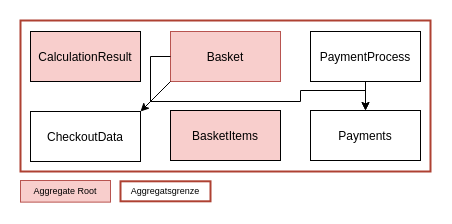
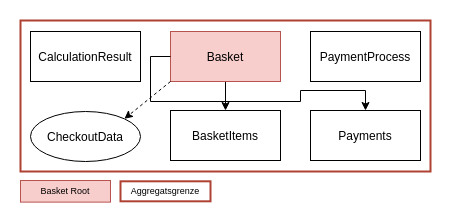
  <mxCell id="0" />
  <mxCell id="1" parent="0" />
  <mxCell id="2" value="Aggregatsgrenze" style="text;align=center;verticalAlign=middle;rounded=0;fontSize=9;fontStyle=0;fillColor=default;" vertex="1" parent="1"><mxGeometry x="120" y="180" width="90" height="20" as="geometry" /></mxCell>
  <mxCell id="3" value="" style="rounded=0;whiteSpace=wrap;html=1;fillColor=default;strokeColor=#ae4132;strokeWidth=2;" vertex="1" parent="1"><mxGeometry x="20" y="20" width="410" height="151" as="geometry" /></mxCell>
+ <mxCell id="4" style="edgeStyle=orthogonalEdgeStyle;rounded=0;orthogonalLoop=1;jettySize=auto;html=1;fontColor=#000000;strokeColor=#000000;" edge="1" parent="1" source="5" target="7"><mxGeometry relative="1" as="geometry" /></mxCell>
  <mxCell id="5" value="Basket" style="strokeColor=#b85450;fillColor=#f8cecc;" vertex="1" parent="1"><mxGeometry x="170" y="31" width="110" height="50" as="geometry" /></mxCell>
- <mxCell id="6" value="CalculationResult" style="fillColor=#f8cecc;" vertex="1" parent="1"><mxGeometry x="30" y="31" width="110" height="50" as="geometry" /></mxCell>
- <mxCell id="7" value="BasketItems" style="strokeColor=#000000;fillColor=#f8cecc;fontColor=#000000;" vertex="1" parent="1"><mxGeometry x="170" y="110" width="110" height="50" as="geometry" /></mxCell>
- <mxCell id="8" style="edgeStyle=orthogonalEdgeStyle;rounded=0;orthogonalLoop=1;jettySize=auto;html=1;fontColor=#000000;strokeColor=#000000;" edge="1" parent="1" source="9" target="10"><mxGeometry relative="1" as="geometry" /></mxCell>
+ <mxCell id="6" value="CalculationResult" style="" vertex="1" parent="1"><mxGeometry x="30" y="31" width="110" height="50" as="geometry" /></mxCell>
+ <mxCell id="7" value="BasketItems" style="strokeColor=#000000;fillColor=#FFFFFF;fontColor=#000000;" vertex="1" parent="1"><mxGeometry x="170" y="110" width="110" height="50" as="geometry" /></mxCell>
  <mxCell id="9" value="PaymentProcess" style="" vertex="1" parent="1"><mxGeometry x="310" y="31" width="110" height="50" as="geometry" /></mxCell>
  <mxCell id="10" value="Payments" style="strokeColor=#000000;fillColor=#FFFFFF;fontColor=#000000;" vertex="1" parent="1"><mxGeometry x="310" y="110" width="110" height="50" as="geometry" /></mxCell>
  <mxCell id="11" value="" style="strokeColor=#b85450;fillColor=#f8cecc;" vertex="1" parent="1"><mxGeometry x="20" y="180" width="90" height="21.62" as="geometry" /></mxCell>
- <mxCell id="12" value="Aggregate Root" style="text;strokeColor=none;fillColor=none;align=center;verticalAlign=middle;rounded=0;fontColor=#000000;fontSize=9;" vertex="1" parent="1"><mxGeometry x="30" y="183.56" width="70" height="14.5" as="geometry" /></mxCell>
+ <mxCell id="12" value="Basket Root" style="text;strokeColor=none;fillColor=none;align=center;verticalAlign=middle;rounded=0;fontColor=#000000;fontSize=9;" vertex="1" parent="1"><mxGeometry x="30" y="183.56" width="70" height="14.5" as="geometry" /></mxCell>
  <mxCell id="13" value="" style="rounded=0;whiteSpace=wrap;html=1;fillColor=none;strokeColor=#ae4132;strokeWidth=2;" vertex="1" parent="1"><mxGeometry x="120" y="180.81" width="90" height="20" as="geometry" /></mxCell>
- <mxCell id="14" value="CheckoutData" style="" vertex="1" parent="1"><mxGeometry x="30" y="111" width="110" height="50" as="geometry" /></mxCell>
+ <mxCell id="14" value="CheckoutData" style="ellipse;" vertex="1" parent="1"><mxGeometry x="30" y="111" width="110" height="50" as="geometry" /></mxCell>
  <mxCell id="15" style="edgeStyle=orthogonalEdgeStyle;rounded=0;orthogonalLoop=1;jettySize=auto;html=1;fontColor=#000000;strokeColor=#000000;exitX=0;exitY=0.5;exitDx=0;exitDy=0;" edge="1" parent="1" source="5" target="10"><mxGeometry relative="1" as="geometry"><mxPoint x="235" y="91" as="sourcePoint" /><mxPoint x="235" y="120" as="targetPoint" /></mxGeometry></mxCell>
- <mxCell id="16" style="rounded=0;orthogonalLoop=1;jettySize=auto;html=1;fontColor=#000000;strokeColor=#000000;exitX=0;exitY=1;exitDx=0;exitDy=0;entryX=1;entryY=0;entryDx=0;entryDy=0;" edge="1" parent="1" source="5" target="14"><mxGeometry relative="1" as="geometry"><mxPoint x="235" y="91" as="sourcePoint" /><mxPoint x="235" y="120" as="targetPoint" /></mxGeometry></mxCell>
+ <mxCell id="16" style="rounded=0;orthogonalLoop=1;jettySize=auto;html=1;fontColor=#000000;strokeColor=#000000;exitX=0;exitY=1;exitDx=0;exitDy=0;entryX=1;entryY=0;entryDx=0;entryDy=0;dashed=1;" edge="1" parent="1" source="5" target="14"><mxGeometry relative="1" as="geometry"><mxPoint x="235" y="91" as="sourcePoint" /><mxPoint x="235" y="120" as="targetPoint" /></mxGeometry></mxCell>
